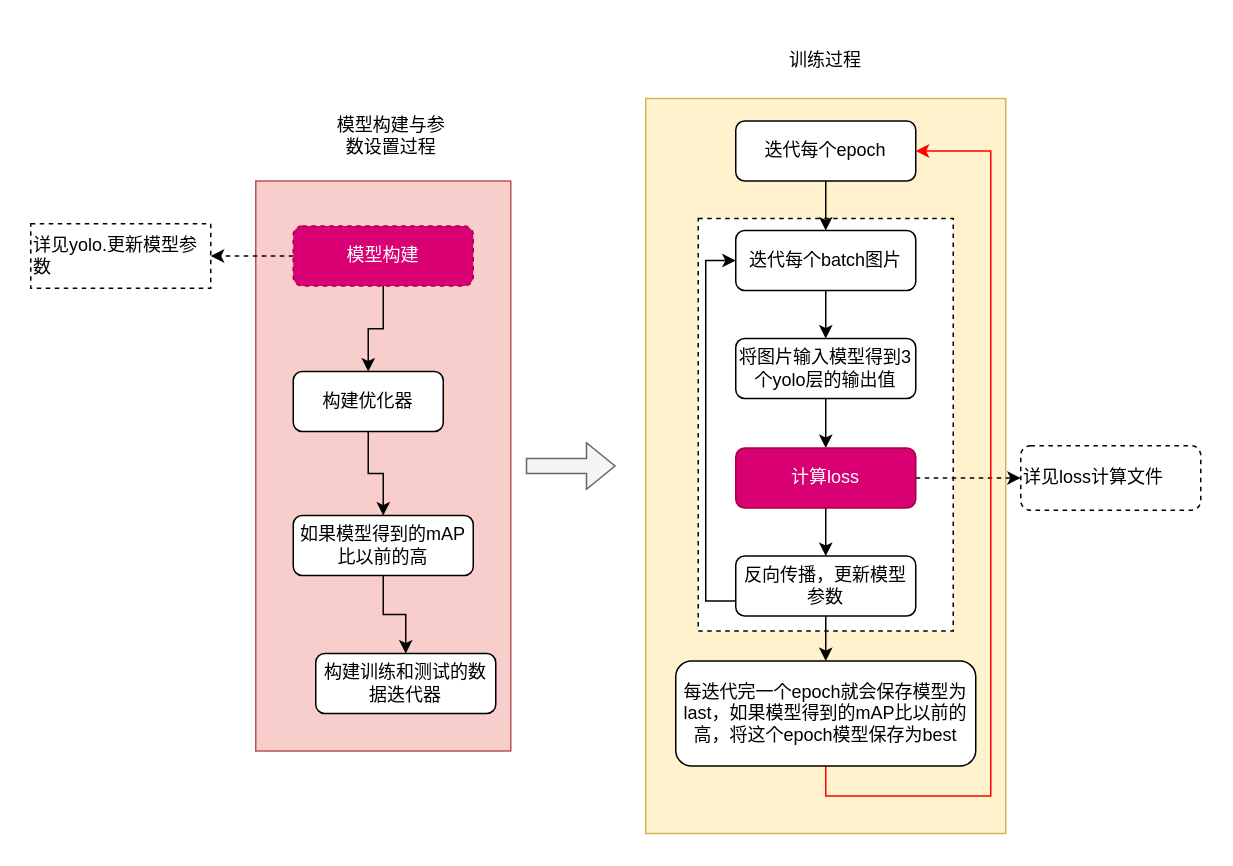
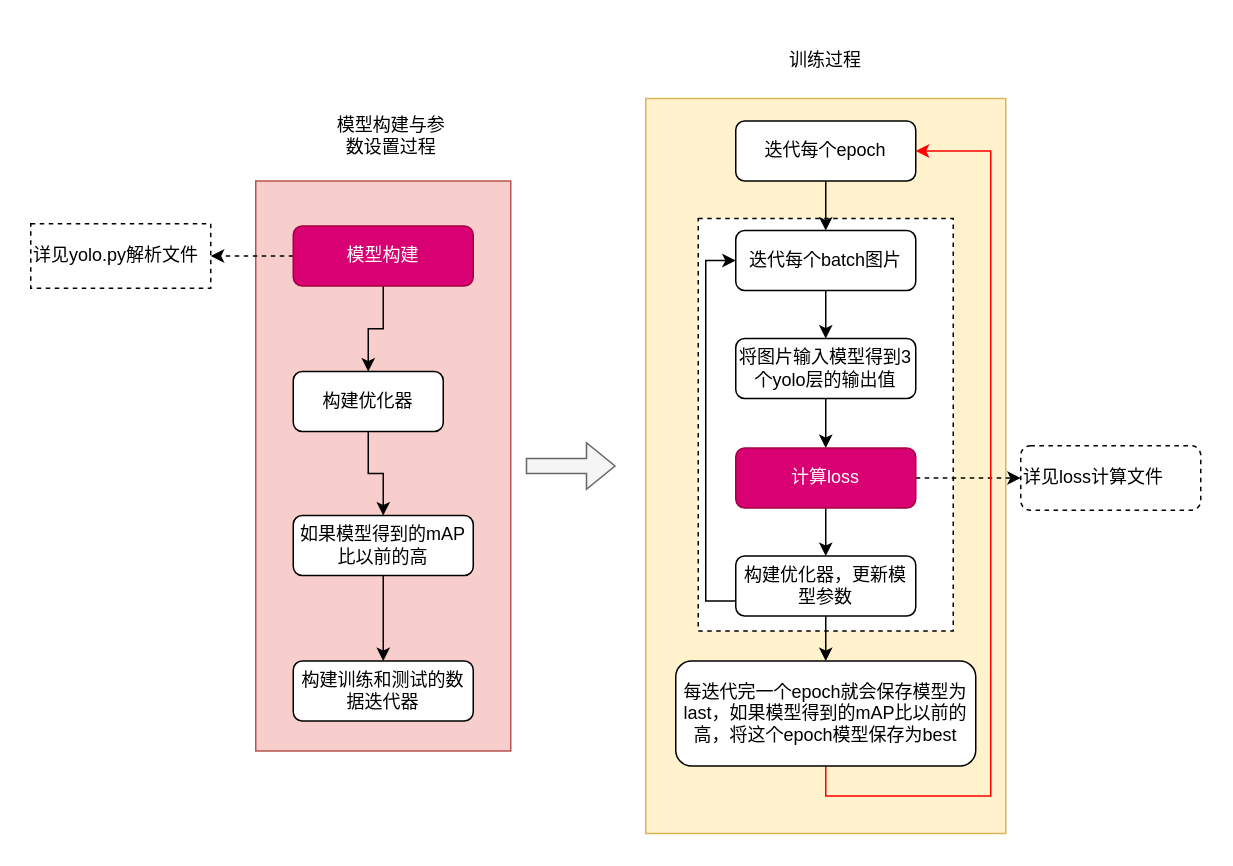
  <mxCell id="0" />
  <mxCell id="1" parent="0" />
  <mxCell id="2" value="" style="rounded=0;whiteSpace=wrap;html=1;align=left;fillColor=#fff2cc;strokeColor=#d6b656;" vertex="1" parent="1"><mxGeometry x="430" y="65" width="240" height="490" as="geometry" /></mxCell>
  <mxCell id="3" style="edgeStyle=orthogonalEdgeStyle;shape=flexArrow;rounded=0;orthogonalLoop=1;jettySize=auto;html=1;strokeColor=#666666;fillColor=#f5f5f5;" edge="1" parent="1"><mxGeometry relative="1" as="geometry"><mxPoint x="350" y="310" as="sourcePoint" /><mxPoint x="410" y="310" as="targetPoint" /></mxGeometry></mxCell>
  <mxCell id="4" value="" style="rounded=0;whiteSpace=wrap;html=1;align=left;fillColor=#f8cecc;strokeColor=#b85450;" vertex="1" parent="1"><mxGeometry x="170" y="120" width="170" height="380" as="geometry" /></mxCell>
  <mxCell id="5" value="" style="rounded=0;whiteSpace=wrap;html=1;dashed=1;align=left;" parent="1" vertex="1"><mxGeometry x="465" y="145" width="170" height="275" as="geometry" /></mxCell>
  <mxCell id="6" value="" style="edgeStyle=orthogonalEdgeStyle;rounded=0;orthogonalLoop=1;jettySize=auto;html=1;" edge="1" parent="1" source="8" target="11"><mxGeometry relative="1" as="geometry" /></mxCell>
  <mxCell id="7" style="edgeStyle=orthogonalEdgeStyle;rounded=0;orthogonalLoop=1;jettySize=auto;html=1;exitX=0;exitY=0.5;exitDx=0;exitDy=0;entryX=1;entryY=0.5;entryDx=0;entryDy=0;strokeColor=#000000;dashed=1;" edge="1" parent="1" source="8" target="12"><mxGeometry relative="1" as="geometry" /></mxCell>
- <mxCell id="8" value="模型构建" style="rounded=1;whiteSpace=wrap;html=1;fontSize=12;glass=0;strokeWidth=1;shadow=0;fillColor=#d80073;strokeColor=#A50040;fontColor=#ffffff;dashed=1;" parent="1" vertex="1"><mxGeometry x="195" y="150" width="120" height="40" as="geometry" /></mxCell>
- <mxCell id="9" value="构建训练和测试的数据迭代器" style="rounded=1;whiteSpace=wrap;html=1;fontSize=12;glass=0;strokeWidth=1;shadow=0;" parent="1" vertex="1"><mxGeometry x="210" y="435" width="120" height="40" as="geometry" /></mxCell>
+ <mxCell id="8" value="模型构建" style="rounded=1;whiteSpace=wrap;html=1;fontSize=12;glass=0;strokeWidth=1;shadow=0;fillColor=#d80073;strokeColor=#A50040;fontColor=#ffffff;" parent="1" vertex="1"><mxGeometry x="195" y="150" width="120" height="40" as="geometry" /></mxCell>
+ <mxCell id="9" value="构建训练和测试的数据迭代器" style="rounded=1;whiteSpace=wrap;html=1;fontSize=12;glass=0;strokeWidth=1;shadow=0;" parent="1" vertex="1"><mxGeometry x="195" y="440" width="120" height="40" as="geometry" /></mxCell>
  <mxCell id="10" value="" style="edgeStyle=orthogonalEdgeStyle;rounded=0;orthogonalLoop=1;jettySize=auto;html=1;" edge="1" parent="1" source="11" target="26"><mxGeometry relative="1" as="geometry" /></mxCell>
  <mxCell id="11" value="构建优化器" style="rounded=1;whiteSpace=wrap;html=1;fontSize=12;glass=0;strokeWidth=1;shadow=0;" parent="1" vertex="1"><mxGeometry x="195" y="247" width="100" height="40" as="geometry" /></mxCell>
- <mxCell id="12" value="详见yolo.更新模型参数" style="rounded=0;whiteSpace=wrap;html=1;dashed=1;align=left;" parent="1" vertex="1"><mxGeometry x="20" y="148.5" width="120" height="43" as="geometry" /></mxCell>
+ <mxCell id="12" value="详见yolo.py解析文件" style="rounded=0;whiteSpace=wrap;html=1;dashed=1;align=left;" parent="1" vertex="1"><mxGeometry x="20" y="148.5" width="120" height="43" as="geometry" /></mxCell>
  <mxCell id="13" style="edgeStyle=orthogonalEdgeStyle;rounded=0;orthogonalLoop=1;jettySize=auto;html=1;exitX=0.5;exitY=1;exitDx=0;exitDy=0;entryX=0.5;entryY=0;entryDx=0;entryDy=0;" edge="1" parent="1" source="14" target="16"><mxGeometry relative="1" as="geometry" /></mxCell>
  <mxCell id="14" value="迭代每个batch图片" style="rounded=1;whiteSpace=wrap;html=1;fontSize=12;glass=0;strokeWidth=1;shadow=0;" parent="1" vertex="1"><mxGeometry x="490" y="153" width="120" height="40" as="geometry" /></mxCell>
  <mxCell id="15" style="edgeStyle=orthogonalEdgeStyle;rounded=0;orthogonalLoop=1;jettySize=auto;html=1;exitX=0.5;exitY=1;exitDx=0;exitDy=0;entryX=0.5;entryY=0;entryDx=0;entryDy=0;" edge="1" parent="1" source="16" target="19"><mxGeometry relative="1" as="geometry" /></mxCell>
  <mxCell id="16" value="将图片输入模型得到3个yolo层的输出值" style="rounded=1;whiteSpace=wrap;html=1;fontSize=12;glass=0;strokeWidth=1;shadow=0;" parent="1" vertex="1"><mxGeometry x="490" y="225" width="120" height="40" as="geometry" /></mxCell>
  <mxCell id="17" style="edgeStyle=orthogonalEdgeStyle;rounded=0;orthogonalLoop=1;jettySize=auto;html=1;exitX=0.5;exitY=1;exitDx=0;exitDy=0;entryX=0.5;entryY=0;entryDx=0;entryDy=0;" edge="1" parent="1" source="19" target="22"><mxGeometry relative="1" as="geometry" /></mxCell>
  <mxCell id="18" style="edgeStyle=orthogonalEdgeStyle;rounded=0;orthogonalLoop=1;jettySize=auto;html=1;exitX=1;exitY=0.5;exitDx=0;exitDy=0;dashed=1;strokeColor=#000000;" edge="1" parent="1" source="19" target="31"><mxGeometry relative="1" as="geometry" /></mxCell>
  <mxCell id="19" value="计算loss" style="rounded=1;whiteSpace=wrap;html=1;fontSize=12;glass=0;strokeWidth=1;shadow=0;fillColor=#d80073;strokeColor=#A50040;fontColor=#ffffff;" parent="1" vertex="1"><mxGeometry x="490" y="298" width="120" height="40" as="geometry" /></mxCell>
  <mxCell id="20" style="edgeStyle=orthogonalEdgeStyle;rounded=0;orthogonalLoop=1;jettySize=auto;html=1;exitX=0;exitY=0.75;exitDx=0;exitDy=0;entryX=0;entryY=0.5;entryDx=0;entryDy=0;" edge="1" parent="1" source="22" target="14"><mxGeometry relative="1" as="geometry" /></mxCell>
  <mxCell id="21" style="edgeStyle=orthogonalEdgeStyle;rounded=0;orthogonalLoop=1;jettySize=auto;html=1;exitX=0.5;exitY=1;exitDx=0;exitDy=0;entryX=0.5;entryY=0;entryDx=0;entryDy=0;" edge="1" parent="1" source="22" target="28"><mxGeometry relative="1" as="geometry" /></mxCell>
- <mxCell id="22" value="反向传播，更新模型参数" style="rounded=1;whiteSpace=wrap;html=1;fontSize=12;glass=0;strokeWidth=1;shadow=0;" parent="1" vertex="1"><mxGeometry x="490" y="370" width="120" height="40" as="geometry" /></mxCell>
+ <mxCell id="22" value="构建优化器，更新模型参数" style="rounded=1;whiteSpace=wrap;html=1;fontSize=12;glass=0;strokeWidth=1;shadow=0;" parent="1" vertex="1"><mxGeometry x="490" y="370" width="120" height="40" as="geometry" /></mxCell>
  <mxCell id="23" style="edgeStyle=orthogonalEdgeStyle;rounded=0;orthogonalLoop=1;jettySize=auto;html=1;exitX=0.5;exitY=1;exitDx=0;exitDy=0;entryX=0.5;entryY=0;entryDx=0;entryDy=0;" edge="1" parent="1" source="24" target="14"><mxGeometry relative="1" as="geometry" /></mxCell>
  <mxCell id="24" value="迭代每个epoch" style="rounded=1;whiteSpace=wrap;html=1;fontSize=12;glass=0;strokeWidth=1;shadow=0;" parent="1" vertex="1"><mxGeometry x="490" y="80" width="120" height="40" as="geometry" /></mxCell>
  <mxCell id="25" value="" style="edgeStyle=orthogonalEdgeStyle;rounded=0;orthogonalLoop=1;jettySize=auto;html=1;" edge="1" parent="1" source="26" target="9"><mxGeometry relative="1" as="geometry" /></mxCell>
  <mxCell id="26" value="如果模型得到的mAP比以前的高" style="rounded=1;whiteSpace=wrap;html=1;fontSize=12;glass=0;strokeWidth=1;shadow=0;" parent="1" vertex="1"><mxGeometry x="195" y="343" width="120" height="40" as="geometry" /></mxCell>
  <mxCell id="27" style="edgeStyle=orthogonalEdgeStyle;rounded=0;orthogonalLoop=1;jettySize=auto;html=1;exitX=0.5;exitY=1;exitDx=0;exitDy=0;entryX=1;entryY=0.5;entryDx=0;entryDy=0;strokeColor=#FF0000;" edge="1" parent="1" source="28" target="24"><mxGeometry relative="1" as="geometry"><Array as="points"><mxPoint x="550" y="530" /><mxPoint x="660" y="530" /><mxPoint x="660" y="100" /></Array></mxGeometry></mxCell>
  <mxCell id="28" value="每迭代完一个epoch就会保存模型为last，如果模型得到的mAP比以前的高，将这个epoch模型保存为best" style="rounded=1;whiteSpace=wrap;html=1;fontSize=12;glass=0;strokeWidth=1;shadow=0;" vertex="1" parent="1"><mxGeometry x="450" y="440" width="200" height="70" as="geometry" /></mxCell>
  <mxCell id="29" value="模型构建与参数设置过程" style="text;html=1;strokeColor=none;fillColor=none;align=center;verticalAlign=middle;whiteSpace=wrap;rounded=0;" vertex="1" parent="1"><mxGeometry x="220" y="70" width="81" height="40" as="geometry" /></mxCell>
  <mxCell id="30" value="训练过程" style="text;html=1;strokeColor=none;fillColor=none;align=center;verticalAlign=middle;whiteSpace=wrap;rounded=0;" vertex="1" parent="1"><mxGeometry x="515" y="20" width="70" height="40" as="geometry" /></mxCell>
  <mxCell id="31" value="详见loss计算文件" style="whiteSpace=wrap;html=1;dashed=1;align=left;rounded=1;" vertex="1" parent="1"><mxGeometry x="680" y="296.5" width="120" height="43" as="geometry" /></mxCell>
